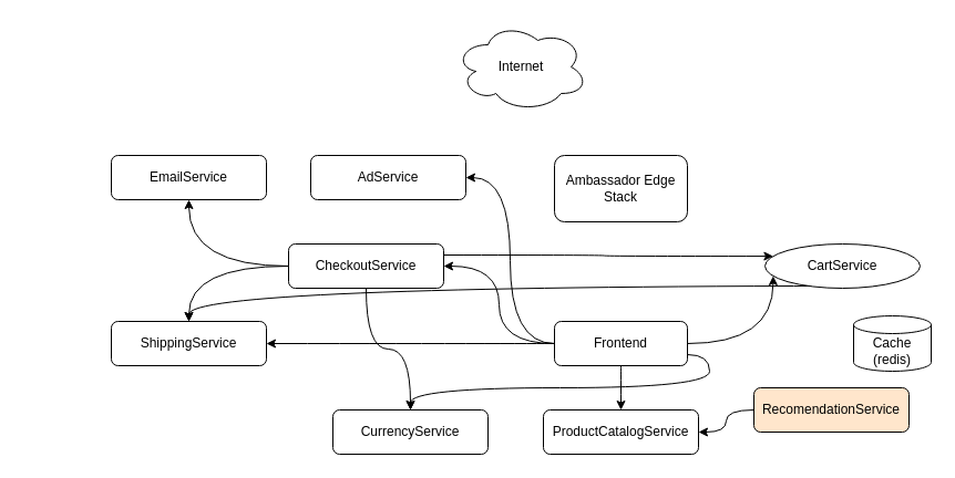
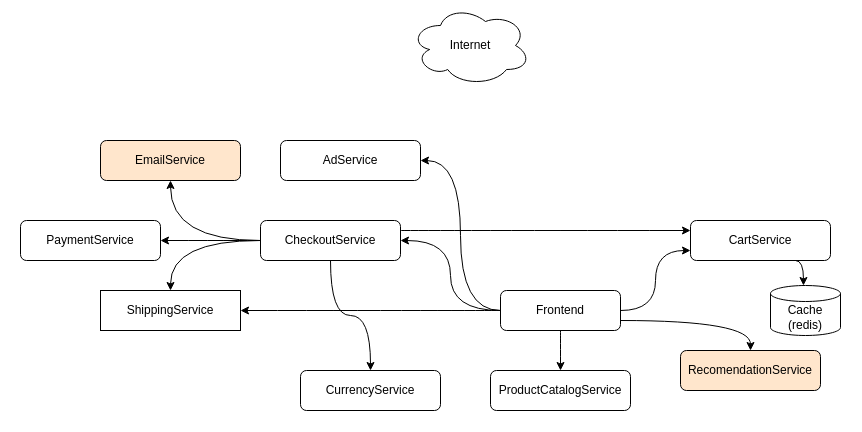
  <mxCell id="0" />
  <mxCell id="1" parent="0" />
- <mxCell id="2" value="Internet" style="ellipse;shape=cloud;whiteSpace=wrap;html=1;" vertex="1" parent="1"><mxGeometry x="410" y="20" width="120" height="80" as="geometry" /></mxCell>
- <mxCell id="3" value="Ambassador Edge Stack" style="rounded=1;whiteSpace=wrap;html=1;" vertex="1" parent="1"><mxGeometry x="500" y="140" width="120" height="60" as="geometry" /></mxCell>
+ <mxCell id="2" value="Internet" style="ellipse;shape=cloud;whiteSpace=wrap;html=1;" vertex="1" parent="1"><mxGeometry x="410" y="5" width="120" height="80" as="geometry" /></mxCell>
  <mxCell id="4" style="edgeStyle=orthogonalEdgeStyle;curved=1;rounded=0;orthogonalLoop=1;jettySize=auto;html=1;exitX=1;exitY=0.5;exitDx=0;exitDy=0;entryX=0;entryY=0.75;entryDx=0;entryDy=0;" edge="1" parent="1" source="10" target="16"><mxGeometry relative="1" as="geometry" /></mxCell>
- <mxCell id="5" style="edgeStyle=orthogonalEdgeStyle;curved=1;rounded=0;orthogonalLoop=1;jettySize=auto;html=1;exitX=1;exitY=0.75;exitDx=0;exitDy=0;" edge="1" parent="1" source="10" target="17"><mxGeometry relative="1" as="geometry" /></mxCell>
+ <mxCell id="5" style="edgeStyle=orthogonalEdgeStyle;curved=1;rounded=0;orthogonalLoop=1;jettySize=auto;html=1;exitX=1;exitY=0.75;exitDx=0;exitDy=0;entryX=0.5;entryY=0;entryDx=0;entryDy=0;" edge="1" parent="1" source="10" target="13"><mxGeometry relative="1" as="geometry" /></mxCell>
  <mxCell id="6" style="edgeStyle=orthogonalEdgeStyle;curved=1;rounded=0;orthogonalLoop=1;jettySize=auto;html=1;exitX=0.5;exitY=1;exitDx=0;exitDy=0;entryX=0.5;entryY=0;entryDx=0;entryDy=0;" edge="1" parent="1" source="10" target="11"><mxGeometry relative="1" as="geometry" /></mxCell>
  <mxCell id="7" style="edgeStyle=orthogonalEdgeStyle;curved=1;rounded=0;orthogonalLoop=1;jettySize=auto;html=1;exitX=0;exitY=0.5;exitDx=0;exitDy=0;entryX=1;entryY=0.5;entryDx=0;entryDy=0;" edge="1" parent="1" source="10" target="18"><mxGeometry relative="1" as="geometry" /></mxCell>
  <mxCell id="8" style="edgeStyle=orthogonalEdgeStyle;curved=1;rounded=0;orthogonalLoop=1;jettySize=auto;html=1;exitX=0;exitY=0.5;exitDx=0;exitDy=0;entryX=1;entryY=0.5;entryDx=0;entryDy=0;" edge="1" parent="1" source="10" target="24"><mxGeometry relative="1" as="geometry" /></mxCell>
  <mxCell id="9" style="edgeStyle=orthogonalEdgeStyle;curved=1;rounded=0;orthogonalLoop=1;jettySize=auto;html=1;exitX=0;exitY=0.5;exitDx=0;exitDy=0;entryX=1;entryY=0.5;entryDx=0;entryDy=0;" edge="1" parent="1" source="10" target="25"><mxGeometry relative="1" as="geometry" /></mxCell>
  <mxCell id="10" value="Frontend" style="rounded=1;whiteSpace=wrap;html=1;" vertex="1" parent="1"><mxGeometry x="500" y="290" width="120" height="40" as="geometry" /></mxCell>
  <mxCell id="11" value="ProductCatalogService" style="rounded=1;whiteSpace=wrap;html=1;" vertex="1" parent="1"><mxGeometry x="490" y="370" width="140" height="40" as="geometry" /></mxCell>
- <mxCell id="12" style="edgeStyle=orthogonalEdgeStyle;curved=1;rounded=0;orthogonalLoop=1;jettySize=auto;html=1;exitX=0;exitY=0.5;exitDx=0;exitDy=0;entryX=1;entryY=0.5;entryDx=0;entryDy=0;" edge="1" parent="1" source="13" target="11"><mxGeometry relative="1" as="geometry" /></mxCell>
  <mxCell id="13" value="RecomendationService" style="rounded=1;whiteSpace=wrap;html=1;fillColor=#ffe6cc;" vertex="1" parent="1"><mxGeometry x="680" y="350" width="140" height="40" as="geometry" /></mxCell>
  <mxCell id="14" value="&lt;br&gt;Cache&lt;br&gt;(redis)" style="shape=cylinder2;whiteSpace=wrap;html=1;boundedLbl=1;backgroundOutline=1;size=8;" vertex="1" parent="1"><mxGeometry x="770" y="285" width="70" height="50" as="geometry" /></mxCell>
- <mxCell id="15" style="edgeStyle=orthogonalEdgeStyle;curved=1;rounded=0;orthogonalLoop=1;jettySize=auto;html=1;exitX=0.75;exitY=1;exitDx=0;exitDy=0;" edge="1" parent="1" source="16" target="18"><mxGeometry relative="1" as="geometry" /></mxCell>
- <mxCell id="16" value="CartService" style="ellipse;whiteSpace=wrap;html=1;" vertex="1" parent="1"><mxGeometry x="690" y="220" width="140" height="40" as="geometry" /></mxCell>
+ <mxCell id="15" style="edgeStyle=orthogonalEdgeStyle;curved=1;rounded=0;orthogonalLoop=1;jettySize=auto;html=1;exitX=0.75;exitY=1;exitDx=0;exitDy=0;entryX=0.471;entryY=0;entryDx=0;entryDy=0;entryPerimeter=0;" edge="1" parent="1" source="16" target="14"><mxGeometry relative="1" as="geometry" /></mxCell>
+ <mxCell id="16" value="CartService" style="rounded=1;whiteSpace=wrap;html=1;" vertex="1" parent="1"><mxGeometry x="690" y="220" width="140" height="40" as="geometry" /></mxCell>
  <mxCell id="17" value="CurrencyService" style="rounded=1;whiteSpace=wrap;html=1;" vertex="1" parent="1"><mxGeometry x="300" y="370" width="140" height="40" as="geometry" /></mxCell>
- <mxCell id="18" value="ShippingService" style="rounded=1;whiteSpace=wrap;html=1;" vertex="1" parent="1"><mxGeometry x="100" y="290" width="140" height="40" as="geometry" /></mxCell>
+ <mxCell id="18" value="ShippingService" style="whiteSpace=wrap;html=1;rounded=0;" vertex="1" parent="1"><mxGeometry x="100" y="290" width="140" height="40" as="geometry" /></mxCell>
  <mxCell id="19" style="edgeStyle=orthogonalEdgeStyle;curved=1;rounded=0;orthogonalLoop=1;jettySize=auto;html=1;exitX=0;exitY=0.5;exitDx=0;exitDy=0;entryX=0.5;entryY=1;entryDx=0;entryDy=0;" edge="1" parent="1" source="24" target="26"><mxGeometry relative="1" as="geometry" /></mxCell>
  <mxCell id="20" style="edgeStyle=orthogonalEdgeStyle;curved=1;rounded=0;orthogonalLoop=1;jettySize=auto;html=1;exitX=0;exitY=0.5;exitDx=0;exitDy=0;entryX=0.5;entryY=0;entryDx=0;entryDy=0;" edge="1" parent="1" source="24" target="18"><mxGeometry relative="1" as="geometry" /></mxCell>
+ <mxCell id="21" style="edgeStyle=orthogonalEdgeStyle;curved=1;rounded=0;orthogonalLoop=1;jettySize=auto;html=1;exitX=0;exitY=0.5;exitDx=0;exitDy=0;entryX=1;entryY=0.5;entryDx=0;entryDy=0;" edge="1" parent="1" source="24" target="27"><mxGeometry relative="1" as="geometry" /></mxCell>
  <mxCell id="22" style="edgeStyle=orthogonalEdgeStyle;curved=1;rounded=0;orthogonalLoop=1;jettySize=auto;html=1;exitX=0.5;exitY=1;exitDx=0;exitDy=0;entryX=0.5;entryY=0;entryDx=0;entryDy=0;" edge="1" parent="1" source="24" target="17"><mxGeometry relative="1" as="geometry" /></mxCell>
  <mxCell id="23" style="edgeStyle=orthogonalEdgeStyle;curved=1;rounded=0;orthogonalLoop=1;jettySize=auto;html=1;exitX=1;exitY=0.25;exitDx=0;exitDy=0;entryX=0;entryY=0.25;entryDx=0;entryDy=0;" edge="1" parent="1" source="24" target="16"><mxGeometry relative="1" as="geometry" /></mxCell>
  <mxCell id="24" value="CheckoutService" style="rounded=1;whiteSpace=wrap;html=1;" vertex="1" parent="1"><mxGeometry x="260" y="220" width="140" height="40" as="geometry" /></mxCell>
  <mxCell id="25" value="AdService" style="rounded=1;whiteSpace=wrap;html=1;" vertex="1" parent="1"><mxGeometry x="280" y="140" width="140" height="40" as="geometry" /></mxCell>
- <mxCell id="26" value="EmailService" style="rounded=1;whiteSpace=wrap;html=1;" vertex="1" parent="1"><mxGeometry x="100" y="140" width="140" height="40" as="geometry" /></mxCell>
+ <mxCell id="26" value="EmailService" style="rounded=1;whiteSpace=wrap;html=1;fillColor=#ffe6cc;" vertex="1" parent="1"><mxGeometry x="100" y="140" width="140" height="40" as="geometry" /></mxCell>
+ <mxCell id="27" value="PaymentService" style="rounded=1;whiteSpace=wrap;html=1;" vertex="1" parent="1"><mxGeometry x="20" y="220" width="140" height="40" as="geometry" /></mxCell>
